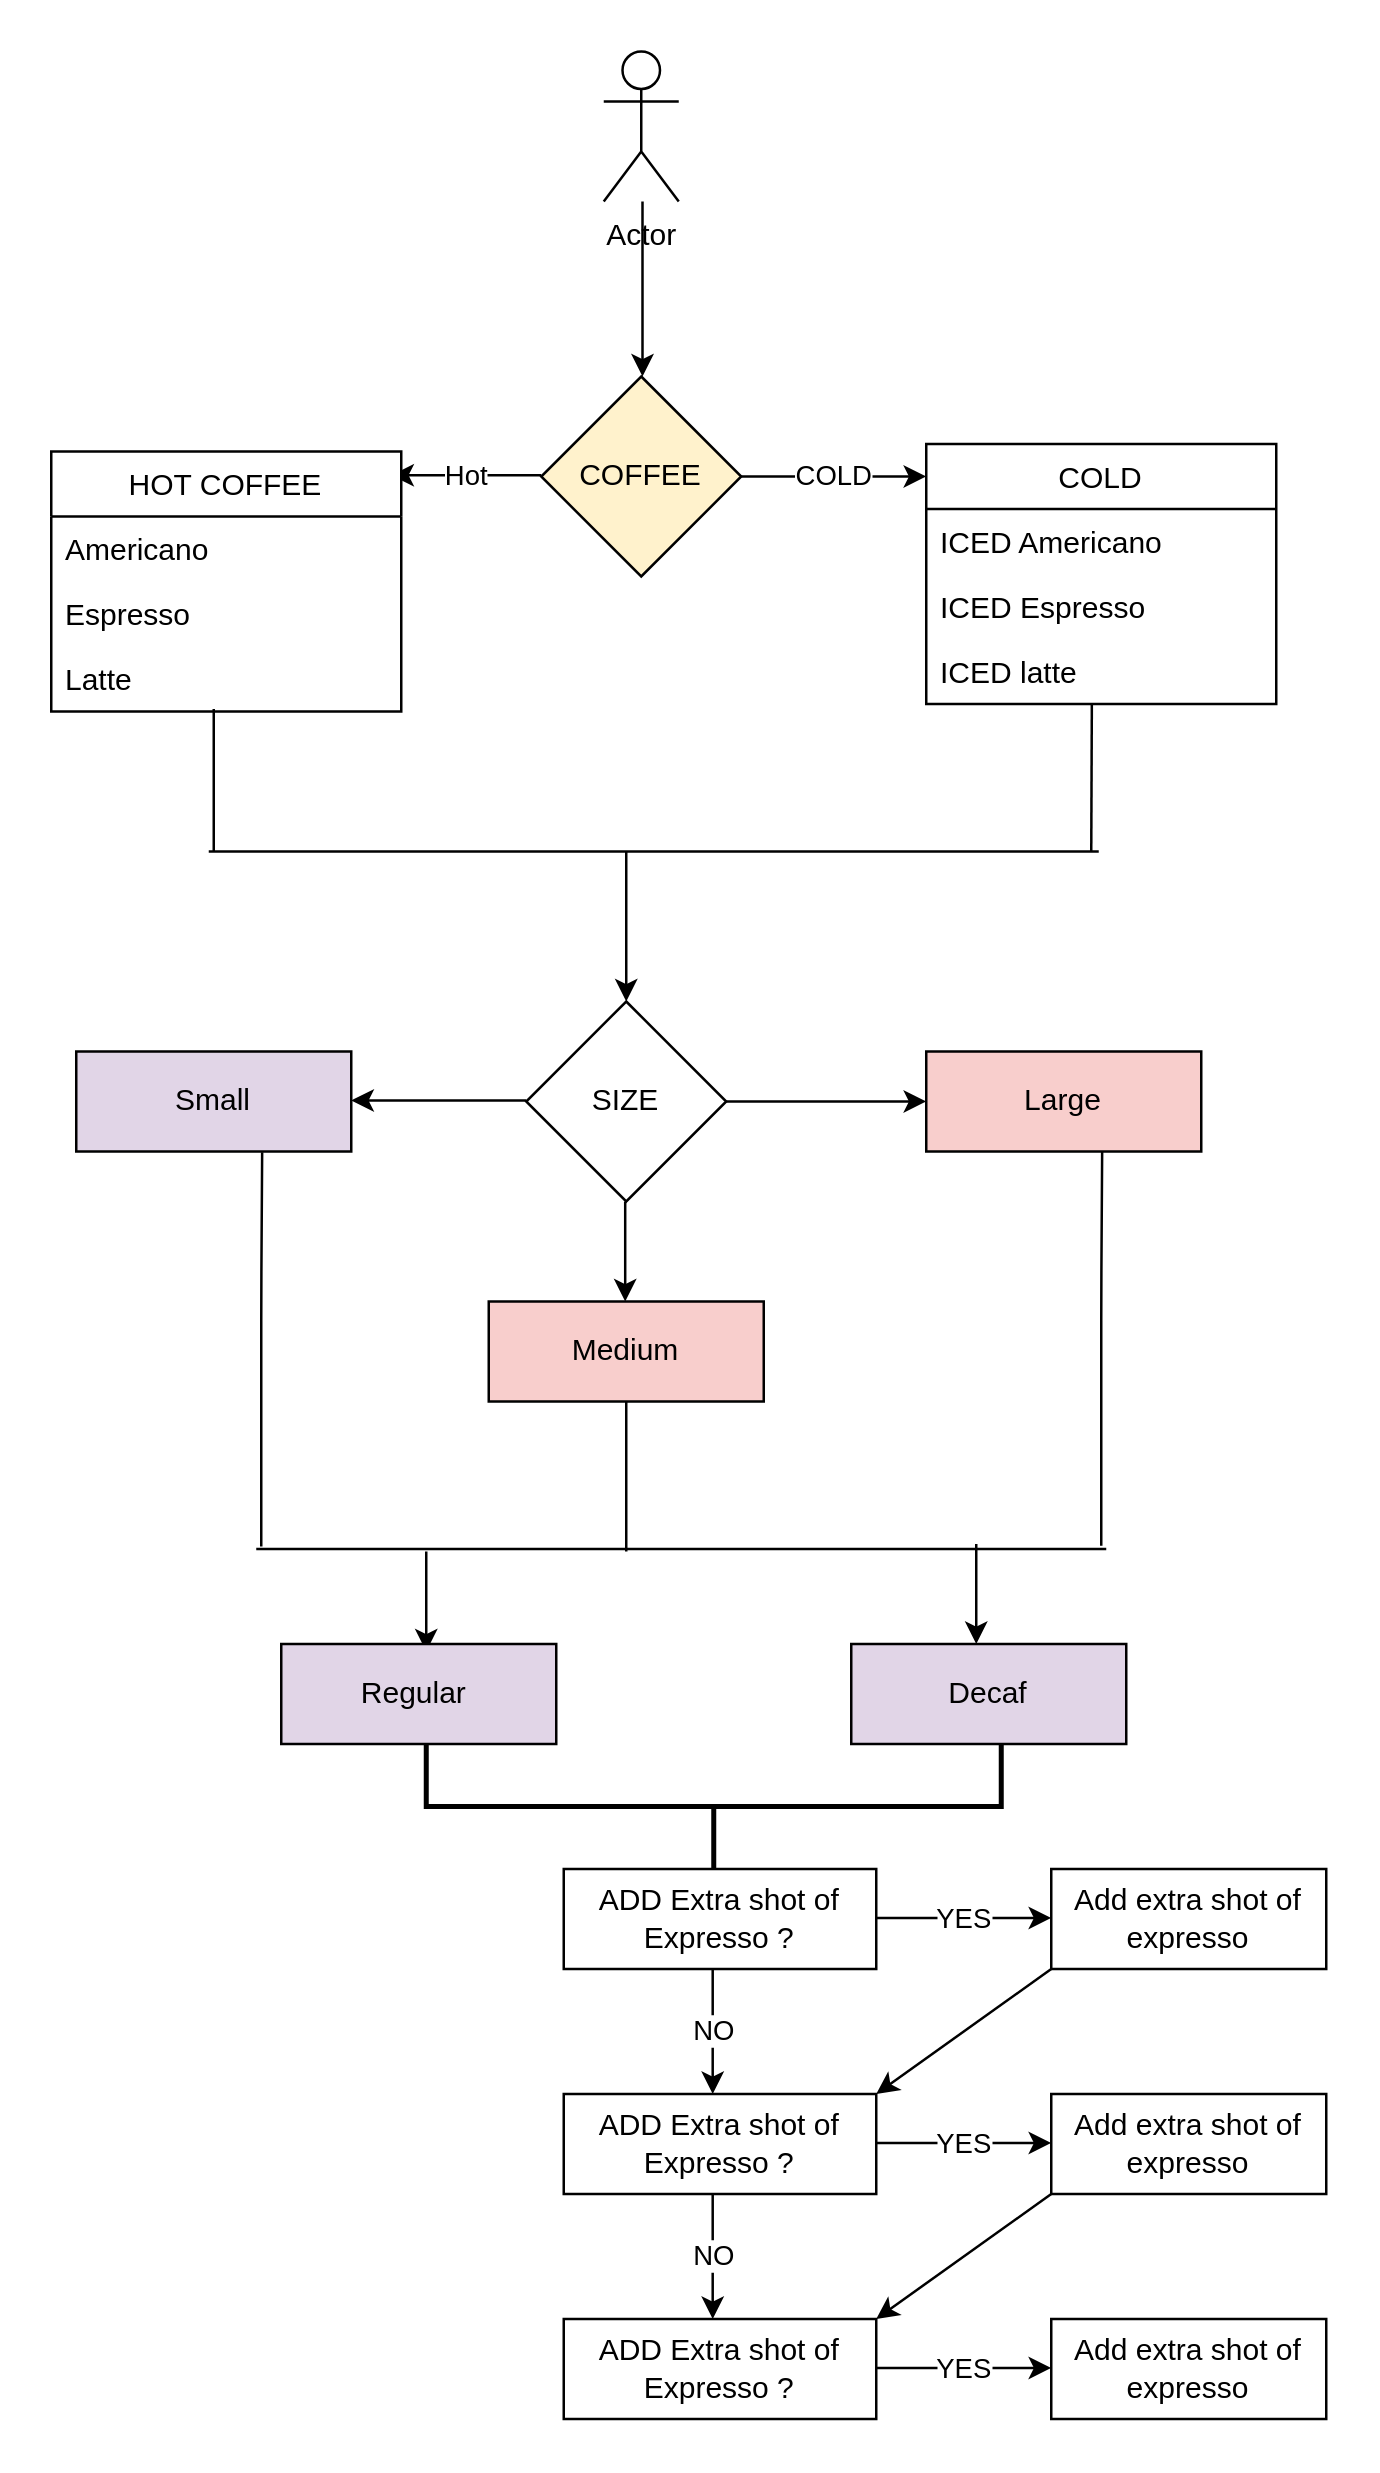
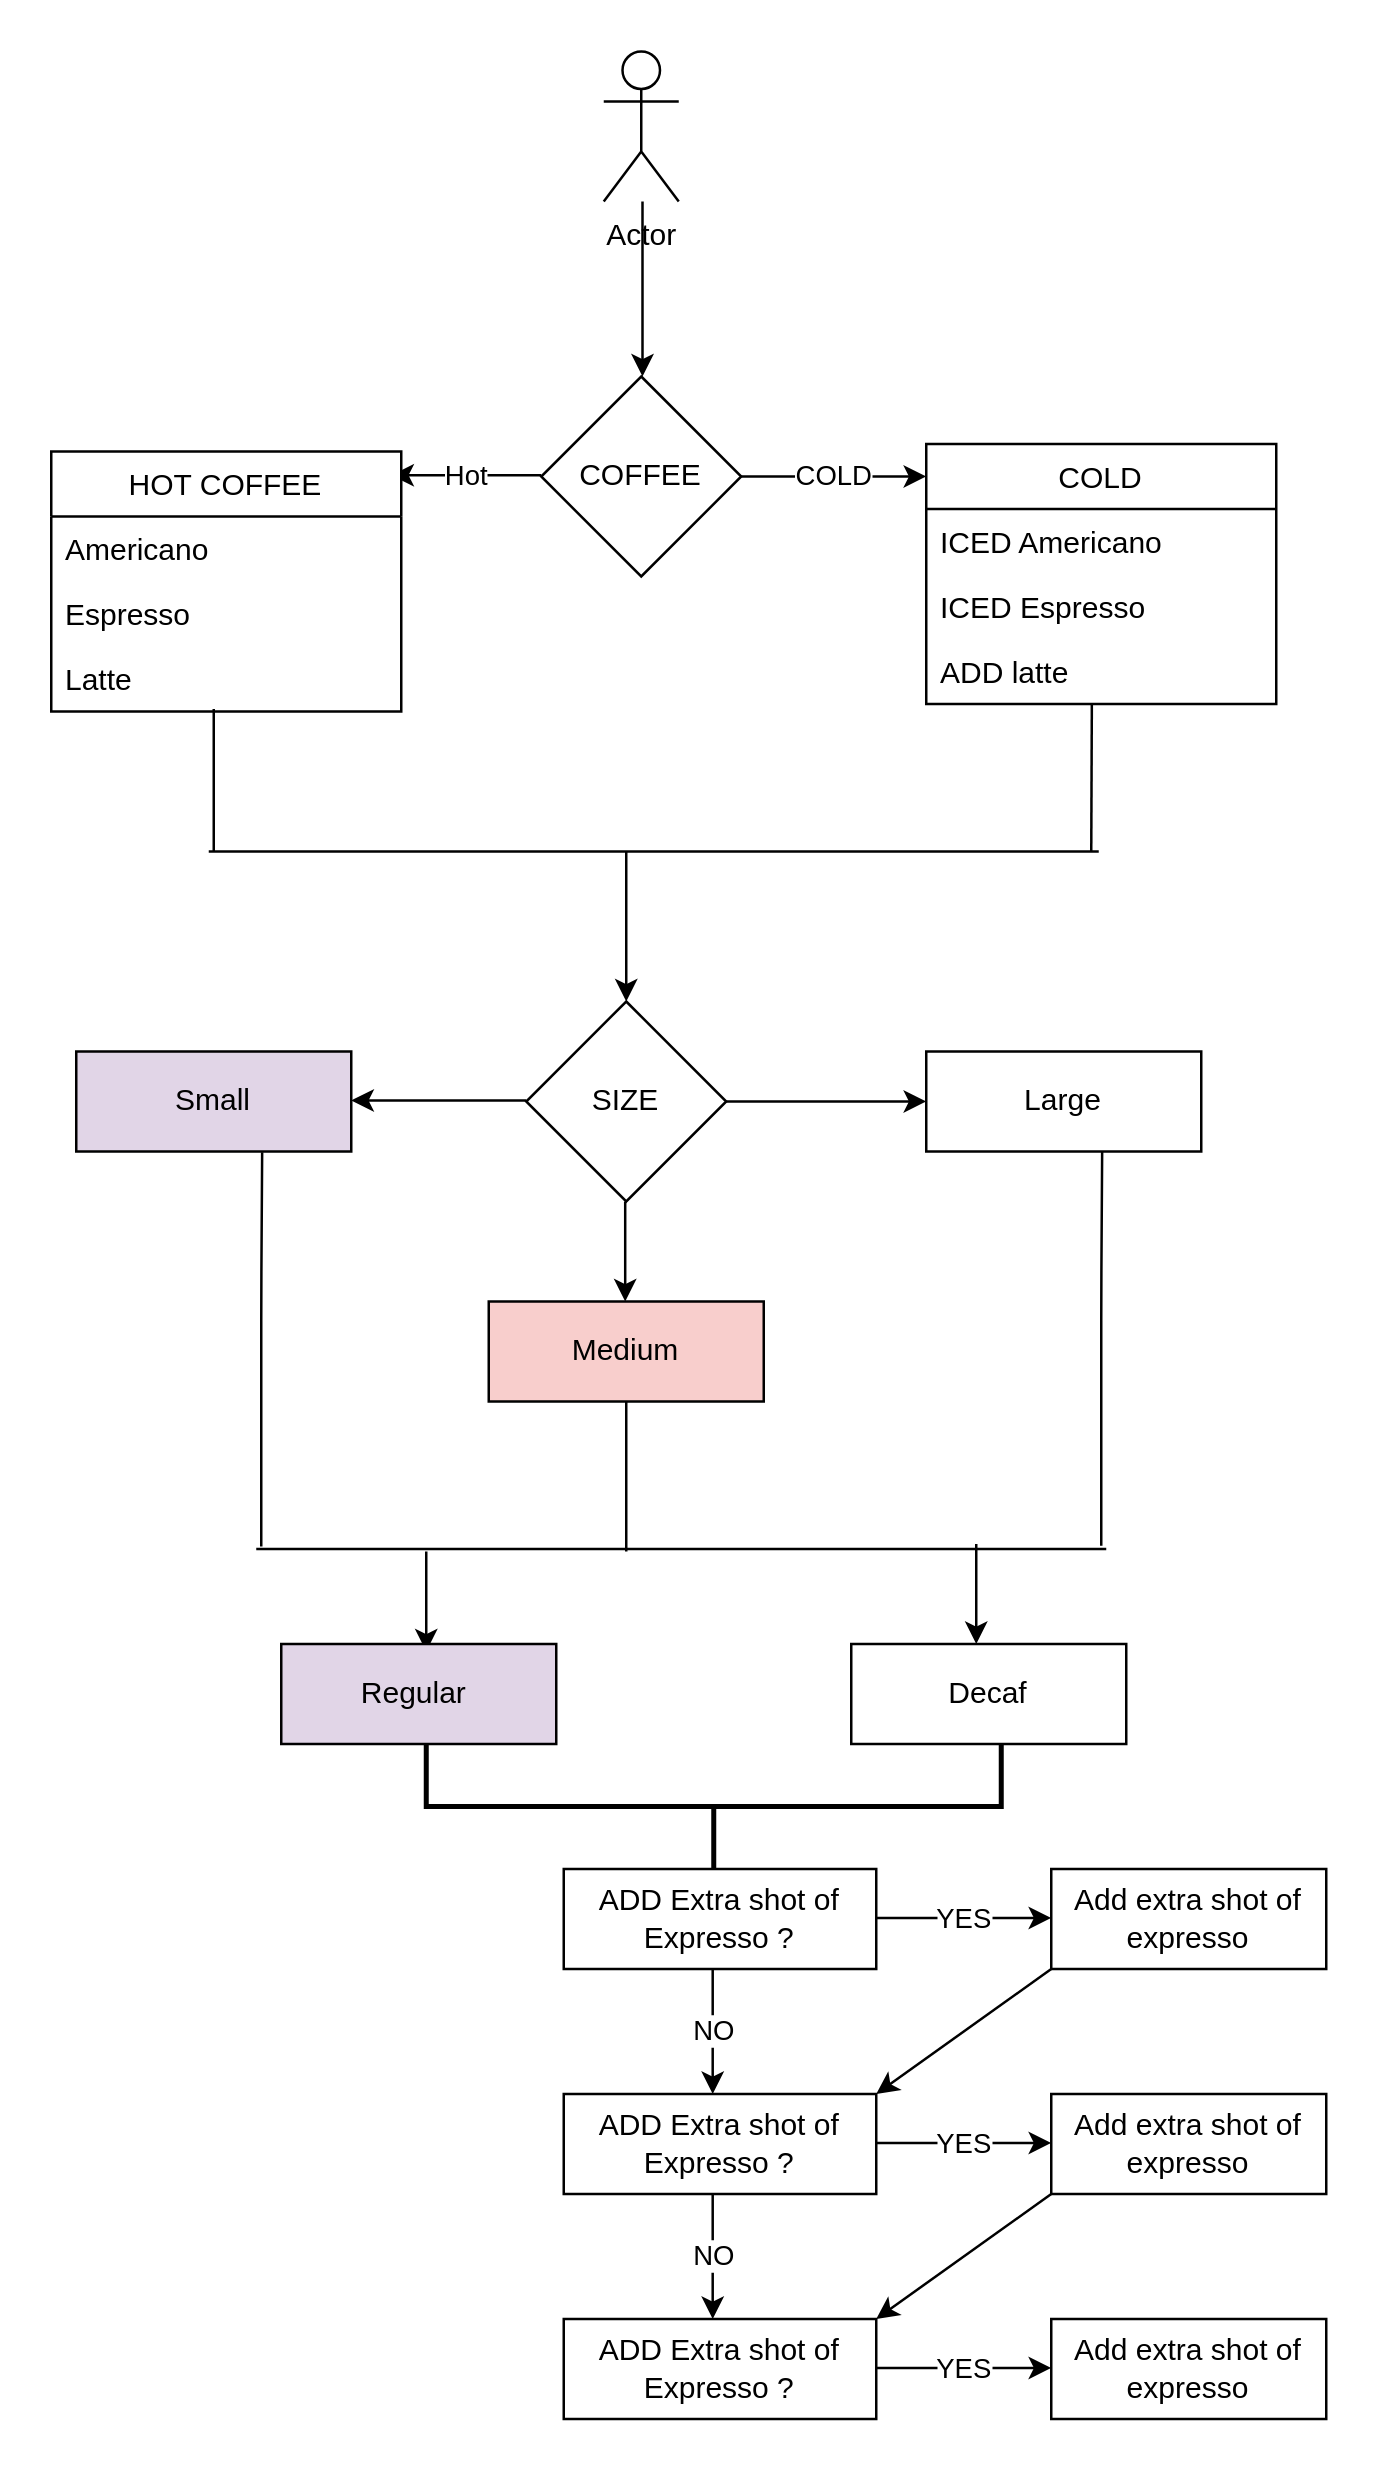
  <mxCell id="0" />
  <mxCell id="1" parent="0" />
  <mxCell id="2" value="" style="endArrow=classic;html=1;" edge="1" parent="1"><mxGeometry width="50" height="50" relative="1" as="geometry"><mxPoint x="256.5" y="80" as="sourcePoint" /><mxPoint x="256.5" y="150" as="targetPoint" /></mxGeometry></mxCell>
- <mxCell id="3" value="COFFEE" style="rhombus;whiteSpace=wrap;html=1;fillColor=#fff2cc;" vertex="1" parent="1"><mxGeometry x="216" y="150" width="80" height="80" as="geometry" /></mxCell>
+ <mxCell id="3" value="COFFEE" style="rhombus;whiteSpace=wrap;html=1;" vertex="1" parent="1"><mxGeometry x="216" y="150" width="80" height="80" as="geometry" /></mxCell>
  <mxCell id="4" value="Hot" style="endArrow=classic;html=1;" edge="1" parent="1"><mxGeometry width="50" height="50" relative="1" as="geometry"><mxPoint x="216" y="189.5" as="sourcePoint" /><mxPoint x="156" y="189.5" as="targetPoint" /></mxGeometry></mxCell>
  <mxCell id="5" value="COLD" style="endArrow=classic;html=1;" edge="1" parent="1"><mxGeometry width="50" height="50" relative="1" as="geometry"><mxPoint x="296" y="190" as="sourcePoint" /><mxPoint x="370" y="190" as="targetPoint" /></mxGeometry></mxCell>
  <mxCell id="6" value="HOT COFFEE" style="swimlane;fontStyle=0;childLayout=stackLayout;horizontal=1;startSize=26;horizontalStack=0;resizeParent=1;resizeParentMax=0;resizeLast=0;collapsible=1;marginBottom=0;" vertex="1" parent="1"><mxGeometry x="20" y="180" width="140" height="104" as="geometry" /></mxCell>
  <mxCell id="7" value="Americano" style="text;strokeColor=none;fillColor=none;align=left;verticalAlign=top;spacingLeft=4;spacingRight=4;overflow=hidden;rotatable=0;points=[[0,0.5],[1,0.5]];portConstraint=eastwest;" vertex="1" parent="6"><mxGeometry y="26" width="140" height="26" as="geometry" /></mxCell>
  <mxCell id="8" value="Espresso" style="text;strokeColor=none;fillColor=none;align=left;verticalAlign=top;spacingLeft=4;spacingRight=4;overflow=hidden;rotatable=0;points=[[0,0.5],[1,0.5]];portConstraint=eastwest;" vertex="1" parent="6"><mxGeometry y="52" width="140" height="26" as="geometry" /></mxCell>
  <mxCell id="9" value="Latte" style="text;strokeColor=none;fillColor=none;align=left;verticalAlign=top;spacingLeft=4;spacingRight=4;overflow=hidden;rotatable=0;points=[[0,0.5],[1,0.5]];portConstraint=eastwest;" vertex="1" parent="6"><mxGeometry y="78" width="140" height="26" as="geometry" /></mxCell>
  <mxCell id="10" value="COLD" style="swimlane;fontStyle=0;childLayout=stackLayout;horizontal=1;startSize=26;horizontalStack=0;resizeParent=1;resizeParentMax=0;resizeLast=0;collapsible=1;marginBottom=0;" vertex="1" parent="1"><mxGeometry x="370" y="177" width="140" height="104" as="geometry" /></mxCell>
  <mxCell id="11" value="ICED Americano" style="text;strokeColor=none;fillColor=none;align=left;verticalAlign=top;spacingLeft=4;spacingRight=4;overflow=hidden;rotatable=0;points=[[0,0.5],[1,0.5]];portConstraint=eastwest;" vertex="1" parent="10"><mxGeometry y="26" width="140" height="26" as="geometry" /></mxCell>
  <mxCell id="12" value="ICED Espresso" style="text;strokeColor=none;fillColor=none;align=left;verticalAlign=top;spacingLeft=4;spacingRight=4;overflow=hidden;rotatable=0;points=[[0,0.5],[1,0.5]];portConstraint=eastwest;" vertex="1" parent="10"><mxGeometry y="52" width="140" height="26" as="geometry" /></mxCell>
- <mxCell id="13" value="ICED latte" style="text;strokeColor=none;fillColor=none;align=left;verticalAlign=top;spacingLeft=4;spacingRight=4;overflow=hidden;rotatable=0;points=[[0,0.5],[1,0.5]];portConstraint=eastwest;" vertex="1" parent="10"><mxGeometry y="78" width="140" height="26" as="geometry" /></mxCell>
+ <mxCell id="13" value="ADD latte" style="text;strokeColor=none;fillColor=none;align=left;verticalAlign=top;spacingLeft=4;spacingRight=4;overflow=hidden;rotatable=0;points=[[0,0.5],[1,0.5]];portConstraint=eastwest;" vertex="1" parent="10"><mxGeometry y="78" width="140" height="26" as="geometry" /></mxCell>
  <mxCell id="14" value="" style="endArrow=none;html=1;" edge="1" parent="1"><mxGeometry width="50" height="50" relative="1" as="geometry"><mxPoint x="85" y="340" as="sourcePoint" /><mxPoint x="85" y="283" as="targetPoint" /></mxGeometry></mxCell>
  <mxCell id="15" value="" style="endArrow=none;html=1;entryX=0.466;entryY=1.177;entryDx=0;entryDy=0;entryPerimeter=0;" edge="1" parent="1"><mxGeometry width="50" height="50" relative="1" as="geometry"><mxPoint x="436" y="340" as="sourcePoint" /><mxPoint x="436.24" y="280.602" as="targetPoint" /></mxGeometry></mxCell>
  <mxCell id="16" value="" style="endArrow=none;html=1;" edge="1" parent="1"><mxGeometry width="50" height="50" relative="1" as="geometry"><mxPoint x="83" y="340" as="sourcePoint" /><mxPoint x="439" y="340" as="targetPoint" /></mxGeometry></mxCell>
  <mxCell id="17" value="" style="endArrow=classic;html=1;" edge="1" parent="1"><mxGeometry width="50" height="50" relative="1" as="geometry"><mxPoint x="250" y="340" as="sourcePoint" /><mxPoint x="250" y="400" as="targetPoint" /></mxGeometry></mxCell>
  <mxCell id="18" value="SIZE" style="rhombus;whiteSpace=wrap;html=1;" vertex="1" parent="1"><mxGeometry x="210" y="400" width="80" height="80" as="geometry" /></mxCell>
  <mxCell id="19" value="" style="endArrow=classic;html=1;" edge="1" parent="1"><mxGeometry width="50" height="50" relative="1" as="geometry"><mxPoint x="210" y="439.58" as="sourcePoint" /><mxPoint x="140" y="439.58" as="targetPoint" /></mxGeometry></mxCell>
  <mxCell id="20" value="" style="endArrow=classic;html=1;" edge="1" parent="1"><mxGeometry width="50" height="50" relative="1" as="geometry"><mxPoint x="290" y="440" as="sourcePoint" /><mxPoint x="370" y="440" as="targetPoint" /></mxGeometry></mxCell>
  <mxCell id="21" value="" style="endArrow=classic;html=1;" edge="1" parent="1"><mxGeometry width="50" height="50" relative="1" as="geometry"><mxPoint x="249.58" y="480" as="sourcePoint" /><mxPoint x="249.58" y="520" as="targetPoint" /></mxGeometry></mxCell>
  <mxCell id="22" value="Small" style="rounded=0;whiteSpace=wrap;html=1;fillColor=#e1d5e7;" vertex="1" parent="1"><mxGeometry x="30" y="420" width="110" height="40" as="geometry" /></mxCell>
- <mxCell id="23" value="Large" style="rounded=0;whiteSpace=wrap;html=1;fillColor=#f8cecc;" vertex="1" parent="1"><mxGeometry x="370" y="420" width="110" height="40" as="geometry" /></mxCell>
+ <mxCell id="23" value="Large" style="rounded=0;whiteSpace=wrap;html=1;" vertex="1" parent="1"><mxGeometry x="370" y="420" width="110" height="40" as="geometry" /></mxCell>
  <mxCell id="24" value="Medium" style="rounded=0;whiteSpace=wrap;html=1;fillColor=#f8cecc;" vertex="1" parent="1"><mxGeometry x="195" y="520" width="110" height="40" as="geometry" /></mxCell>
  <mxCell id="25" value="" style="endArrow=none;html=1;entryX=0.676;entryY=1.058;entryDx=0;entryDy=0;entryPerimeter=0;" edge="1" parent="1"><mxGeometry width="50" height="50" relative="1" as="geometry"><mxPoint x="104" y="618" as="sourcePoint" /><mxPoint x="104.36" y="460.32" as="targetPoint" /><Array as="points"><mxPoint x="104" y="518" /></Array></mxGeometry></mxCell>
  <mxCell id="26" value="" style="endArrow=none;html=1;entryX=0.676;entryY=1.058;entryDx=0;entryDy=0;entryPerimeter=0;" edge="1" parent="1"><mxGeometry width="50" height="50" relative="1" as="geometry"><mxPoint x="440" y="617.68" as="sourcePoint" /><mxPoint x="440.36" y="460" as="targetPoint" /><Array as="points"><mxPoint x="440" y="517.68" /></Array></mxGeometry></mxCell>
  <mxCell id="27" value="" style="endArrow=none;html=1;" edge="1" parent="1"><mxGeometry width="50" height="50" relative="1" as="geometry"><mxPoint x="102" y="619" as="sourcePoint" /><mxPoint x="442" y="619" as="targetPoint" /></mxGeometry></mxCell>
  <mxCell id="28" value="" style="endArrow=none;html=1;" edge="1" parent="1"><mxGeometry width="50" height="50" relative="1" as="geometry"><mxPoint x="250" y="620" as="sourcePoint" /><mxPoint x="250" y="560" as="targetPoint" /></mxGeometry></mxCell>
  <mxCell id="29" value="" style="endArrow=classic;html=1;" edge="1" parent="1"><mxGeometry width="50" height="50" relative="1" as="geometry"><mxPoint x="170" y="620" as="sourcePoint" /><mxPoint x="170" y="660" as="targetPoint" /></mxGeometry></mxCell>
  <mxCell id="30" value="Actor" style="shape=umlActor;verticalLabelPosition=bottom;verticalAlign=top;html=1;outlineConnect=0;" vertex="1" parent="1"><mxGeometry x="241" y="20" width="30" height="60" as="geometry" /></mxCell>
  <mxCell id="31" value="" style="endArrow=classic;html=1;" edge="1" parent="1"><mxGeometry width="50" height="50" relative="1" as="geometry"><mxPoint x="390" y="617" as="sourcePoint" /><mxPoint x="390" y="657" as="targetPoint" /></mxGeometry></mxCell>
  <mxCell id="32" value="Regular&amp;nbsp;" style="rounded=0;whiteSpace=wrap;html=1;fillColor=#e1d5e7;" vertex="1" parent="1"><mxGeometry x="112" y="657" width="110" height="40" as="geometry" /></mxCell>
- <mxCell id="33" value="Decaf" style="rounded=0;whiteSpace=wrap;html=1;fillColor=#e1d5e7;" vertex="1" parent="1"><mxGeometry x="340" y="657" width="110" height="40" as="geometry" /></mxCell>
+ <mxCell id="33" value="Decaf" style="rounded=0;whiteSpace=wrap;html=1;" vertex="1" parent="1"><mxGeometry x="340" y="657" width="110" height="40" as="geometry" /></mxCell>
  <mxCell id="34" value="" style="strokeWidth=2;html=1;shape=mxgraph.flowchart.annotation_2;align=left;labelPosition=right;pointerEvents=1;direction=north;" vertex="1" parent="1"><mxGeometry x="170" y="697" width="230" height="50" as="geometry" /></mxCell>
  <mxCell id="35" value="ADD Extra shot of Expresso ?" style="rounded=0;whiteSpace=wrap;html=1;" vertex="1" parent="1"><mxGeometry x="225" y="747" width="125" height="40" as="geometry" /></mxCell>
  <mxCell id="36" value="YES" style="endArrow=classic;html=1;" edge="1" parent="1"><mxGeometry width="50" height="50" relative="1" as="geometry"><mxPoint x="350" y="766.58" as="sourcePoint" /><mxPoint x="420" y="766.58" as="targetPoint" /></mxGeometry></mxCell>
  <mxCell id="37" value="Add extra shot of expresso" style="rounded=0;whiteSpace=wrap;html=1;" vertex="1" parent="1"><mxGeometry x="420" y="747" width="110" height="40" as="geometry" /></mxCell>
  <mxCell id="38" value="NO" style="endArrow=classic;html=1;" edge="1" parent="1"><mxGeometry width="50" height="50" relative="1" as="geometry"><mxPoint x="284.58" y="787" as="sourcePoint" /><mxPoint x="284.58" y="837" as="targetPoint" /></mxGeometry></mxCell>
  <mxCell id="39" value="ADD Extra shot of Expresso ?" style="rounded=0;whiteSpace=wrap;html=1;" vertex="1" parent="1"><mxGeometry x="225" y="837" width="125" height="40" as="geometry" /></mxCell>
  <mxCell id="40" value="YES" style="endArrow=classic;html=1;" edge="1" parent="1"><mxGeometry width="50" height="50" relative="1" as="geometry"><mxPoint x="350" y="856.58" as="sourcePoint" /><mxPoint x="420" y="856.58" as="targetPoint" /></mxGeometry></mxCell>
  <mxCell id="41" value="Add extra shot of expresso" style="rounded=0;whiteSpace=wrap;html=1;" vertex="1" parent="1"><mxGeometry x="420" y="837" width="110" height="40" as="geometry" /></mxCell>
  <mxCell id="42" value="" style="endArrow=classic;html=1;entryX=1;entryY=0;entryDx=0;entryDy=0;" edge="1" parent="1" target="39"><mxGeometry width="50" height="50" relative="1" as="geometry"><mxPoint x="420" y="787" as="sourcePoint" /><mxPoint x="380" y="837" as="targetPoint" /></mxGeometry></mxCell>
  <mxCell id="43" value="NO" style="endArrow=classic;html=1;" edge="1" parent="1"><mxGeometry width="50" height="50" relative="1" as="geometry"><mxPoint x="284.58" y="877" as="sourcePoint" /><mxPoint x="284.58" y="927" as="targetPoint" /></mxGeometry></mxCell>
  <mxCell id="44" value="ADD Extra shot of Expresso ?" style="rounded=0;whiteSpace=wrap;html=1;" vertex="1" parent="1"><mxGeometry x="225" y="927" width="125" height="40" as="geometry" /></mxCell>
  <mxCell id="45" value="YES" style="endArrow=classic;html=1;" edge="1" parent="1"><mxGeometry width="50" height="50" relative="1" as="geometry"><mxPoint x="350" y="946.58" as="sourcePoint" /><mxPoint x="420" y="946.58" as="targetPoint" /></mxGeometry></mxCell>
  <mxCell id="46" value="Add extra shot of expresso" style="rounded=0;whiteSpace=wrap;html=1;" vertex="1" parent="1"><mxGeometry x="420" y="927" width="110" height="40" as="geometry" /></mxCell>
  <mxCell id="47" value="" style="endArrow=classic;html=1;entryX=1;entryY=0;entryDx=0;entryDy=0;" edge="1" parent="1"><mxGeometry width="50" height="50" relative="1" as="geometry"><mxPoint x="420" y="877" as="sourcePoint" /><mxPoint x="350" y="927" as="targetPoint" /></mxGeometry></mxCell>
